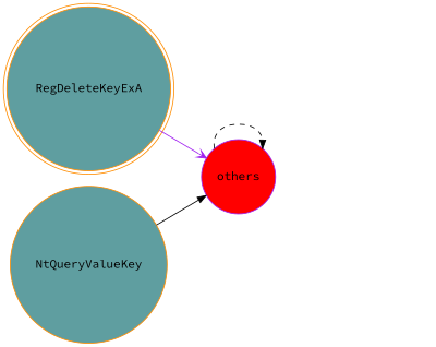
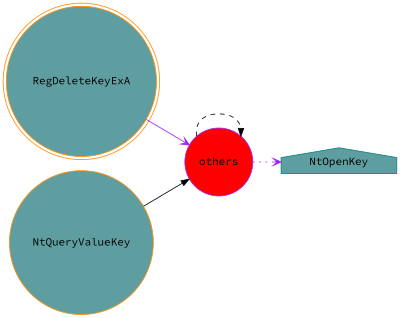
  digraph {
    fontname="Source Code Pro"
    rankdir=LR
    node [color=darkorange fillcolor=cadetblue fontname="Source Code Pro" shape=circle style=filled]
    edge [arrowhead=vee color=purple fontname="Source Code Pro" style=solid]
    n1 [label=RegDeleteKeyExA peripheries=2]
    n2 [color=purple fillcolor=red label=others]
+   n3 [color=teal label=NtOpenKey shape=house]
    n4 [label=NtQueryValueKey]
    n1 -> n2
    n2 -> n2 [arrowhead=normal color=black style=dashed]
+   n2 -> n3 [style=dotted]
    n4 -> n2 [arrowhead=normal color=black]
  }
